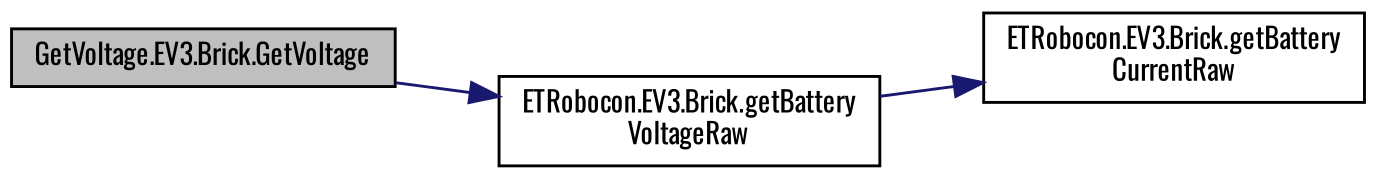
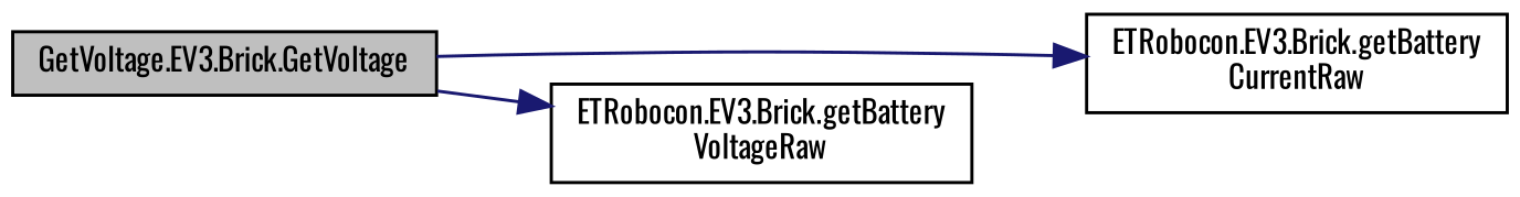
  digraph {
    fontname=Oswald
    rankdir=LR
    node [color=black fillcolor=white fontname=Oswald fontsize=10 shape=record style=filled]
    edge [color=midnightblue fontname=Oswald fontsize=10 labelfontname=Helvetica labelfontsize=10 style=solid]
    n1 [fillcolor=grey75 fontcolor=black height=0.2 label="GetVoltage.EV3.Brick.GetVoltage" width=0.4]
    n2 [height=0.2 label="ETRobocon.EV3.Brick.getBattery\lCurrentRaw" width=0.4]
    n3 [height=0.2 label="ETRobocon.EV3.Brick.getBattery\lVoltageRaw" width=0.4]
-   n3 -> n2
+   n1 -> n2
    n1 -> n3
  }
